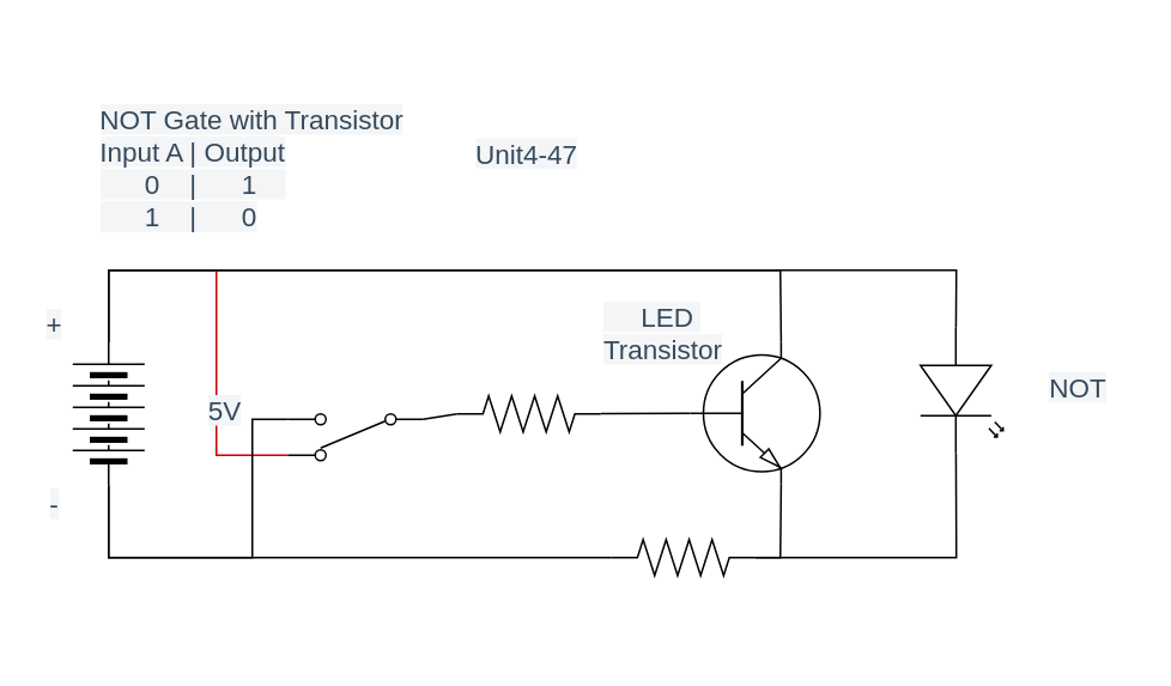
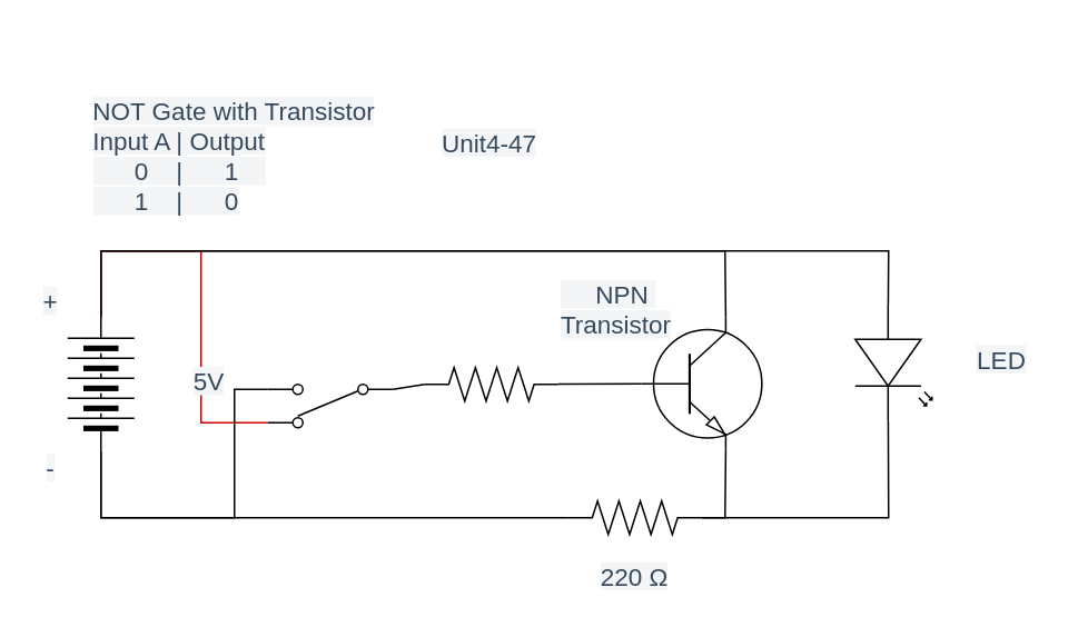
  <mxCell id="0" />
  <mxCell id="1" parent="0" />
  <mxCell id="2" style="edgeStyle=none;html=1;rounded=0;endArrow=none;endFill=0;exitX=1;exitY=0.57;exitDx=0;exitDy=0;exitPerimeter=0;entryX=1;entryY=0.5;entryDx=0;entryDy=0;entryPerimeter=0;" edge="1" parent="1" source="3" target="6"><mxGeometry relative="1" as="geometry"><mxPoint x="60" y="270" as="targetPoint" /><Array as="points"><mxPoint x="532" y="310" /></Array></mxGeometry></mxCell>
  <mxCell id="3" value="" style="verticalLabelPosition=bottom;shadow=0;dashed=0;align=center;html=1;verticalAlign=top;shape=mxgraph.electrical.opto_electronics.led_2;pointerEvents=1;rotation=90;" parent="1" vertex="1"><mxGeometry x="500" y="194" width="70" height="46" as="geometry" /></mxCell>
+ <mxCell id="4" value="&lt;span style=&quot;color: rgb(52 , 73 , 94) ; font-family: , sans-serif ; font-size: 15px ; text-align: left ; background-color: rgb(244 , 245 , 246)&quot;&gt;220 Ω&lt;/span&gt;" style="text;html=1;align=center;verticalAlign=middle;whiteSpace=wrap;rounded=0;" parent="1" vertex="1"><mxGeometry x="350" y="330" width="60" height="30" as="geometry" /></mxCell>
  <mxCell id="5" style="edgeStyle=none;rounded=0;html=1;entryX=0;entryY=0.5;entryDx=0;entryDy=0;endArrow=none;endFill=0;exitX=0;exitY=0.5;exitDx=0;exitDy=0;exitPerimeter=0;" edge="1" parent="1" source="6" target="11"><mxGeometry relative="1" as="geometry"><Array as="points"><mxPoint x="60" y="310" /></Array></mxGeometry></mxCell>
  <mxCell id="6" value="" style="pointerEvents=1;verticalLabelPosition=bottom;shadow=0;dashed=0;align=center;html=1;verticalAlign=top;shape=mxgraph.electrical.resistors.resistor_2;" parent="1" vertex="1"><mxGeometry x="340" y="300" width="80" height="20" as="geometry" /></mxCell>
  <mxCell id="7" style="edgeStyle=none;html=1;rounded=0;endArrow=none;endFill=0;entryX=0.7;entryY=0;entryDx=0;entryDy=0;entryPerimeter=0;" parent="1" source="11" target="21" edge="1"><mxGeometry relative="1" as="geometry"><mxPoint x="440" y="180" as="targetPoint" /><Array as="points"><mxPoint x="60" y="150" /><mxPoint x="434" y="150" /></Array></mxGeometry></mxCell>
  <mxCell id="8" style="edgeStyle=none;shape=connector;rounded=0;html=1;entryX=1;entryY=0.115;entryDx=0;entryDy=0;entryPerimeter=0;labelBackgroundColor=default;fontFamily=Helvetica;fontSize=11;fontColor=default;endArrow=none;endFill=0;strokeColor=#CC0000;" parent="1" source="11" target="16" edge="1"><mxGeometry relative="1" as="geometry"><Array as="points"><mxPoint x="60" y="150" /><mxPoint x="120" y="150" /><mxPoint x="120" y="253" /></Array></mxGeometry></mxCell>
  <mxCell id="9" style="edgeStyle=none;shape=connector;rounded=0;html=1;labelBackgroundColor=default;fontFamily=Helvetica;fontSize=11;fontColor=default;endArrow=none;endFill=0;strokeColor=#000000;entryX=1;entryY=0.885;entryDx=0;entryDy=0;entryPerimeter=0;" parent="1" source="11" target="16" edge="1"><mxGeometry relative="1" as="geometry"><mxPoint x="60" y="310" as="targetPoint" /><Array as="points"><mxPoint x="60" y="310" /><mxPoint x="140" y="310" /><mxPoint x="140" y="233" /></Array></mxGeometry></mxCell>
  <mxCell id="10" style="edgeStyle=none;rounded=0;html=1;entryX=0;entryY=0.57;entryDx=0;entryDy=0;entryPerimeter=0;endArrow=none;endFill=0;" edge="1" parent="1" source="11" target="3"><mxGeometry relative="1" as="geometry"><Array as="points"><mxPoint x="60" y="150" /><mxPoint x="532" y="150" /></Array></mxGeometry></mxCell>
  <mxCell id="11" value="" style="pointerEvents=1;verticalLabelPosition=bottom;shadow=0;dashed=0;align=center;html=1;verticalAlign=top;shape=mxgraph.electrical.miscellaneous.batteryStack;direction=south;rotation=-180;" parent="1" vertex="1"><mxGeometry x="40" y="190" width="40" height="80" as="geometry" /></mxCell>
  <mxCell id="12" value="&lt;span style=&quot;color: rgb(52 , 73 , 94) ; font-family: , sans-serif ; font-size: 15px ; text-align: left ; background-color: rgb(244 , 245 , 246)&quot;&gt;+&lt;/span&gt;" style="text;html=1;strokeColor=none;fillColor=none;align=center;verticalAlign=middle;whiteSpace=wrap;rounded=0;" parent="1" vertex="1"><mxGeometry x="20" y="170" width="20" height="20" as="geometry" /></mxCell>
  <mxCell id="13" value="&lt;div style=&quot;text-align: left&quot;&gt;&lt;font color=&quot;#34495e&quot;&gt;&lt;span style=&quot;font-size: 15px ; background-color: rgb(244 , 245 , 246)&quot;&gt;-&lt;/span&gt;&lt;/font&gt;&lt;/div&gt;" style="text;html=1;strokeColor=none;fillColor=none;align=center;verticalAlign=middle;whiteSpace=wrap;rounded=0;" parent="1" vertex="1"><mxGeometry x="20" y="270" width="20" height="20" as="geometry" /></mxCell>
  <mxCell id="14" value="&lt;div style=&quot;text-align: left&quot;&gt;&lt;span style=&quot;background-color: rgb(244 , 245 , 246) ; font-size: 15px ; color: rgb(52 , 73 , 94)&quot;&gt;Unit4-47&lt;/span&gt;&lt;/div&gt;" style="text;html=1;strokeColor=none;fillColor=none;align=center;verticalAlign=middle;whiteSpace=wrap;rounded=0;" parent="1" vertex="1"><mxGeometry x="263" y="70" width="60" height="30" as="geometry" /></mxCell>
  <mxCell id="15" style="edgeStyle=none;shape=connector;rounded=0;html=1;entryX=0;entryY=0.5;entryDx=0;entryDy=0;entryPerimeter=0;labelBackgroundColor=default;fontFamily=Helvetica;fontSize=11;fontColor=default;endArrow=none;endFill=0;strokeColor=#000000;exitX=0;exitY=0.885;exitDx=0;exitDy=0;exitPerimeter=0;" parent="1" source="16" target="23" edge="1"><mxGeometry relative="1" as="geometry" /></mxCell>
  <mxCell id="16" value="" style="pointerEvents=1;verticalLabelPosition=bottom;shadow=0;dashed=0;align=center;html=1;verticalAlign=top;shape=mxgraph.electrical.electro-mechanical.2-way_switch;direction=west;" parent="1" vertex="1"><mxGeometry x="160" y="230" width="75" height="26" as="geometry" /></mxCell>
  <mxCell id="17" value="&lt;div style=&quot;text-align: left&quot;&gt;&lt;font color=&quot;#34495e&quot;&gt;&lt;span style=&quot;font-size: 15px ; background-color: rgb(244 , 245 , 246)&quot;&gt;NOT Gate with Transistor&lt;/span&gt;&lt;/font&gt;&lt;/div&gt;&lt;div style=&quot;text-align: left&quot;&gt;&lt;font color=&quot;#34495e&quot;&gt;&lt;span style=&quot;font-size: 15px ; background-color: rgb(244 , 245 , 246)&quot;&gt;Input A | Output&lt;/span&gt;&lt;/font&gt;&lt;/div&gt;&lt;div style=&quot;text-align: left&quot;&gt;&lt;font color=&quot;#34495e&quot;&gt;&lt;span style=&quot;font-size: 15px ; background-color: rgb(244 , 245 , 246)&quot;&gt;&amp;nbsp; &amp;nbsp; &amp;nbsp; 0&amp;nbsp; &amp;nbsp; |&amp;nbsp; &amp;nbsp; &amp;nbsp; 1&amp;nbsp; &amp;nbsp;&amp;nbsp;&lt;/span&gt;&lt;/font&gt;&lt;/div&gt;&lt;div style=&quot;text-align: left&quot;&gt;&lt;font color=&quot;#34495e&quot;&gt;&lt;span style=&quot;font-size: 15px ; background-color: rgb(244 , 245 , 246)&quot;&gt;&amp;nbsp; &amp;nbsp; &amp;nbsp; 1&amp;nbsp; &amp;nbsp; |&amp;nbsp; &amp;nbsp; &amp;nbsp; 0&lt;/span&gt;&lt;/font&gt;&lt;/div&gt;" style="text;html=1;strokeColor=none;fillColor=none;align=center;verticalAlign=middle;whiteSpace=wrap;rounded=0;" parent="1" vertex="1"><mxGeometry x="50" y="20" width="180" height="145" as="geometry" /></mxCell>
- <mxCell id="18" value="&lt;div style=&quot;text-align: left&quot;&gt;&lt;font color=&quot;#34495e&quot;&gt;&lt;span style=&quot;font-size: 15px ; background-color: rgb(244 , 245 , 246)&quot;&gt;NOT&lt;/span&gt;&lt;/font&gt;&lt;/div&gt;" style="text;html=1;strokeColor=none;fillColor=none;align=center;verticalAlign=middle;whiteSpace=wrap;rounded=0;" parent="1" vertex="1"><mxGeometry x="570" y="200" width="60" height="30" as="geometry" /></mxCell>
+ <mxCell id="18" value="&lt;div style=&quot;text-align: left&quot;&gt;&lt;font color=&quot;#34495e&quot;&gt;&lt;span style=&quot;font-size: 15px ; background-color: rgb(244 , 245 , 246)&quot;&gt;LED&lt;/span&gt;&lt;/font&gt;&lt;/div&gt;" style="text;html=1;strokeColor=none;fillColor=none;align=center;verticalAlign=middle;whiteSpace=wrap;rounded=0;" parent="1" vertex="1"><mxGeometry x="570" y="200" width="60" height="30" as="geometry" /></mxCell>
  <mxCell id="19" value="&lt;div style=&quot;text-align: left&quot;&gt;&lt;font color=&quot;#34495e&quot;&gt;&lt;span style=&quot;font-size: 15px ; background-color: rgb(244 , 245 , 246)&quot;&gt;5V&lt;/span&gt;&lt;/font&gt;&lt;/div&gt;" style="text;html=1;strokeColor=none;fillColor=none;align=center;verticalAlign=middle;whiteSpace=wrap;rounded=0;" parent="1" vertex="1"><mxGeometry x="110" y="220" width="30" height="15" as="geometry" /></mxCell>
  <mxCell id="20" style="edgeStyle=none;shape=connector;rounded=0;html=1;entryX=1;entryY=0.5;entryDx=0;entryDy=0;entryPerimeter=0;labelBackgroundColor=default;fontFamily=Helvetica;fontSize=11;fontColor=default;endArrow=none;endFill=0;strokeColor=#000000;exitX=0.7;exitY=1;exitDx=0;exitDy=0;exitPerimeter=0;" parent="1" source="21" target="6" edge="1"><mxGeometry relative="1" as="geometry"><mxPoint x="440" y="270" as="sourcePoint" /><Array as="points"><mxPoint x="434" y="310" /></Array></mxGeometry></mxCell>
  <mxCell id="21" value="" style="verticalLabelPosition=bottom;shadow=0;dashed=0;align=center;html=1;verticalAlign=top;shape=mxgraph.electrical.transistors.npn_transistor_1;direction=west;rotation=-180;" parent="1" vertex="1"><mxGeometry x="380" y="190" width="80" height="79.35" as="geometry" /></mxCell>
  <mxCell id="22" style="edgeStyle=none;shape=connector;rounded=0;html=1;entryX=0;entryY=0.5;entryDx=0;entryDy=0;entryPerimeter=0;labelBackgroundColor=default;fontFamily=Helvetica;fontSize=11;fontColor=default;endArrow=none;endFill=0;strokeColor=#000000;" parent="1" source="23" target="21" edge="1"><mxGeometry relative="1" as="geometry" /></mxCell>
  <mxCell id="23" value="" style="pointerEvents=1;verticalLabelPosition=bottom;shadow=0;dashed=0;align=center;html=1;verticalAlign=top;shape=mxgraph.electrical.resistors.resistor_2;" parent="1" vertex="1"><mxGeometry x="254" y="220" width="80" height="20" as="geometry" /></mxCell>
- <mxCell id="24" value="&lt;div style=&quot;text-align: left&quot;&gt;&lt;font color=&quot;#34495e&quot;&gt;&lt;span style=&quot;font-size: 15px ; background-color: rgb(244 , 245 , 246)&quot;&gt;&amp;nbsp; &amp;nbsp; &amp;nbsp;LED&amp;nbsp;&lt;/span&gt;&lt;/font&gt;&lt;/div&gt;&lt;div style=&quot;text-align: left&quot;&gt;&lt;font color=&quot;#34495e&quot;&gt;&lt;span style=&quot;font-size: 15px ; background-color: rgb(244 , 245 , 246)&quot;&gt;Transistor&lt;/span&gt;&lt;/font&gt;&lt;/div&gt;" style="text;html=1;strokeColor=none;fillColor=none;align=center;verticalAlign=middle;whiteSpace=wrap;rounded=0;" parent="1" vertex="1"><mxGeometry x="334" y="165" width="70" height="40" as="geometry" /></mxCell>
+ <mxCell id="24" value="&lt;div style=&quot;text-align: left&quot;&gt;&lt;font color=&quot;#34495e&quot;&gt;&lt;span style=&quot;font-size: 15px ; background-color: rgb(244 , 245 , 246)&quot;&gt;&amp;nbsp; &amp;nbsp; &amp;nbsp;NPN&amp;nbsp;&lt;/span&gt;&lt;/font&gt;&lt;/div&gt;&lt;div style=&quot;text-align: left&quot;&gt;&lt;font color=&quot;#34495e&quot;&gt;&lt;span style=&quot;font-size: 15px ; background-color: rgb(244 , 245 , 246)&quot;&gt;Transistor&lt;/span&gt;&lt;/font&gt;&lt;/div&gt;" style="text;html=1;strokeColor=none;fillColor=none;align=center;verticalAlign=middle;whiteSpace=wrap;rounded=0;" parent="1" vertex="1"><mxGeometry x="334" y="165" width="70" height="40" as="geometry" /></mxCell>
